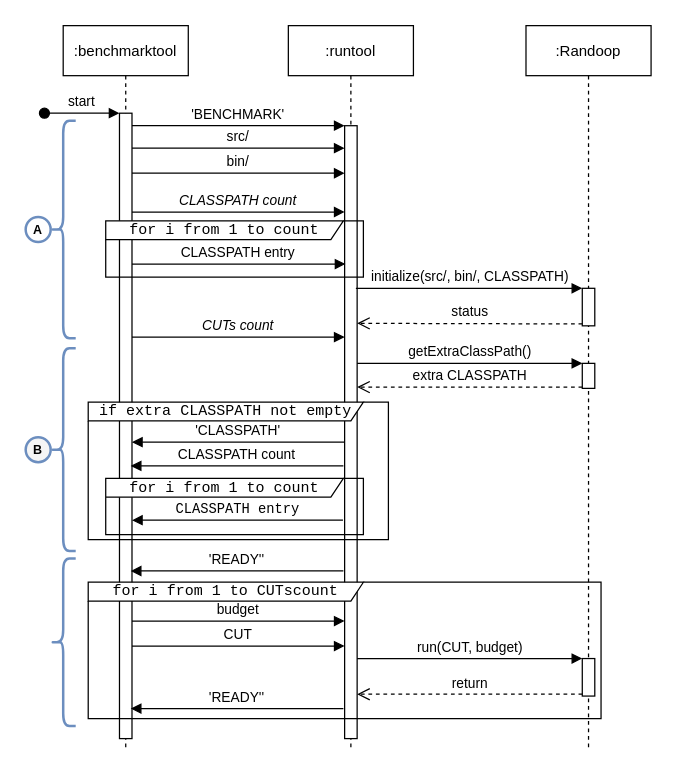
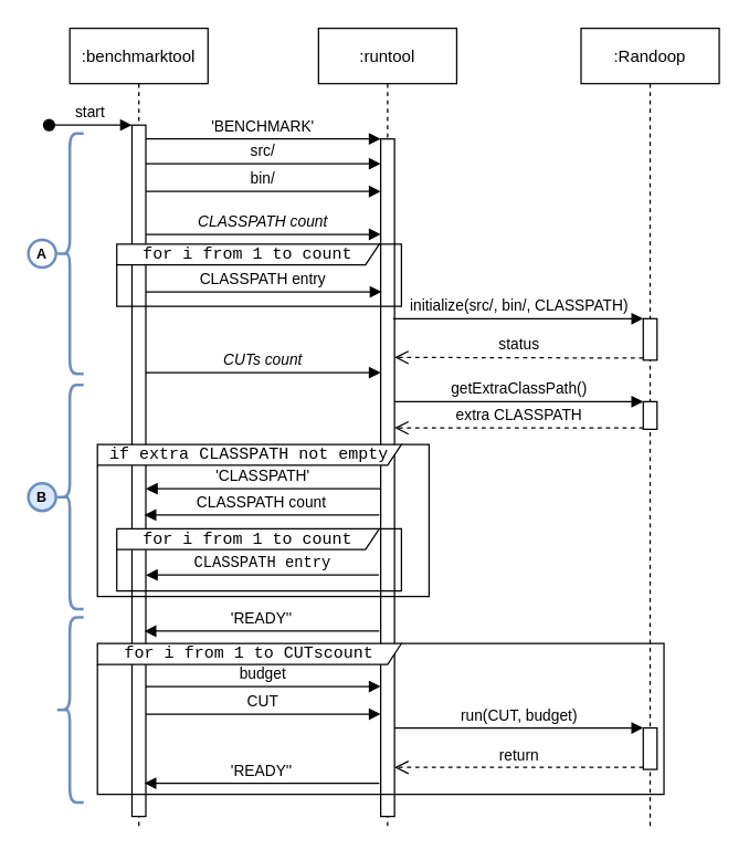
  <mxCell id="0" />
  <mxCell id="1" parent="0" />
  <mxCell id="2" value=":benchmarktool" style="shape=umlLifeline;perimeter=lifelinePerimeter;container=1;collapsible=0;recursiveResize=0;rounded=0;shadow=0;strokeWidth=1;" parent="1" vertex="1"><mxGeometry x="50" y="20" width="100" height="580" as="geometry" /></mxCell>
  <mxCell id="3" value="" style="points=[];perimeter=orthogonalPerimeter;rounded=0;shadow=0;strokeWidth=1;" parent="2" vertex="1"><mxGeometry x="45" y="70" width="10" height="500" as="geometry" /></mxCell>
  <mxCell id="4" value="start" style="verticalAlign=bottom;startArrow=oval;endArrow=block;startSize=8;shadow=0;strokeWidth=1;" parent="2" target="3" edge="1"><mxGeometry relative="1" as="geometry"><mxPoint x="-15" y="70" as="sourcePoint" /></mxGeometry></mxCell>
  <mxCell id="5" value=":runtool" style="shape=umlLifeline;perimeter=lifelinePerimeter;container=1;collapsible=0;recursiveResize=0;rounded=0;shadow=0;strokeWidth=1;" parent="1" vertex="1"><mxGeometry x="230" y="20" width="100" height="580" as="geometry" /></mxCell>
  <mxCell id="6" value="" style="points=[];perimeter=orthogonalPerimeter;rounded=0;shadow=0;strokeWidth=1;" parent="5" vertex="1"><mxGeometry x="45" y="80" width="10" height="490" as="geometry" /></mxCell>
  <mxCell id="7" value="for i from 1 to count" style="shape=umlFrame;whiteSpace=wrap;html=1;fontFamily=Courier New;width=190;height=15;" vertex="1" parent="5"><mxGeometry x="-146" y="362" width="206" height="45" as="geometry" /></mxCell>
  <mxCell id="8" value="'BENCHMARK'" style="verticalAlign=bottom;endArrow=block;entryX=0;entryY=0;shadow=0;strokeWidth=1;" parent="1" source="3" target="6" edge="1"><mxGeometry relative="1" as="geometry"><mxPoint x="205" y="100" as="sourcePoint" /></mxGeometry></mxCell>
  <mxCell id="9" value=":Randoop" style="shape=umlLifeline;perimeter=lifelinePerimeter;container=1;collapsible=0;recursiveResize=0;rounded=0;shadow=0;strokeWidth=1;" vertex="1" parent="1"><mxGeometry x="420" y="20" width="100" height="580" as="geometry" /></mxCell>
  <mxCell id="10" value="" style="html=1;points=[];perimeter=orthogonalPerimeter;fontFamily=Helvetica;" vertex="1" parent="9"><mxGeometry x="45" y="210" width="10" height="30" as="geometry" /></mxCell>
  <mxCell id="11" value="" style="html=1;points=[];perimeter=orthogonalPerimeter;fontFamily=Helvetica;" vertex="1" parent="9"><mxGeometry x="45" y="270" width="10" height="20" as="geometry" /></mxCell>
  <mxCell id="12" value="" style="html=1;points=[];perimeter=orthogonalPerimeter;fontFamily=Helvetica;" vertex="1" parent="9"><mxGeometry x="45" y="506" width="10" height="30" as="geometry" /></mxCell>
  <mxCell id="13" value="src/" style="verticalAlign=bottom;endArrow=block;shadow=0;strokeWidth=1;fontFamily=Helvetica;" edge="1" parent="1"><mxGeometry relative="1" as="geometry"><mxPoint x="105" y="118" as="sourcePoint" /><mxPoint x="275" y="118" as="targetPoint" /><Array as="points"><mxPoint x="210" y="118" /></Array></mxGeometry></mxCell>
  <mxCell id="14" value="bin/" style="verticalAlign=bottom;endArrow=block;shadow=0;strokeWidth=1;fontFamily=Helvetica;" edge="1" parent="1"><mxGeometry relative="1" as="geometry"><mxPoint x="105" y="138" as="sourcePoint" /><mxPoint x="275" y="138" as="targetPoint" /><Array as="points"><mxPoint x="215" y="138" /></Array></mxGeometry></mxCell>
  <mxCell id="15" value="CLASSPATH count" style="verticalAlign=bottom;endArrow=block;shadow=0;strokeWidth=1;fontFamily=Helvetica;fontStyle=2" edge="1" parent="1"><mxGeometry relative="1" as="geometry"><mxPoint x="105" y="169" as="sourcePoint" /><mxPoint x="275" y="169" as="targetPoint" /><Array as="points" /></mxGeometry></mxCell>
  <mxCell id="16" value="CLASSPATH entry" style="verticalAlign=bottom;endArrow=block;shadow=0;strokeWidth=1;fontFamily=Helvetica;fontStyle=0;entryX=0.067;entryY=0.332;entryDx=0;entryDy=0;entryPerimeter=0;" edge="1" parent="1"><mxGeometry relative="1" as="geometry"><mxPoint x="105" y="210.6" as="sourcePoint" /><mxPoint x="275.67" y="210.6" as="targetPoint" /><Array as="points" /></mxGeometry></mxCell>
  <mxCell id="17" value="CUTs count" style="verticalAlign=bottom;endArrow=block;shadow=0;strokeWidth=1;fontFamily=Helvetica;fontStyle=2" edge="1" parent="1"><mxGeometry relative="1" as="geometry"><mxPoint x="105" y="269" as="sourcePoint" /><mxPoint x="275" y="269" as="targetPoint" /><Array as="points" /></mxGeometry></mxCell>
  <mxCell id="18" value="'CLASSPATH'" style="verticalAlign=bottom;endArrow=block;shadow=0;strokeWidth=1;fontFamily=Helvetica;fontStyle=0;" edge="1" parent="1"><mxGeometry relative="1" as="geometry"><mxPoint x="275" y="353" as="sourcePoint" /><mxPoint x="105" y="353" as="targetPoint" /><Array as="points" /></mxGeometry></mxCell>
  <mxCell id="19" value="CLASSPATH count" style="verticalAlign=bottom;endArrow=block;shadow=0;strokeWidth=1;fontFamily=Helvetica;fontStyle=0;" edge="1" parent="1"><mxGeometry relative="1" as="geometry"><mxPoint x="274" y="372" as="sourcePoint" /><mxPoint x="104" y="372" as="targetPoint" /><Array as="points" /></mxGeometry></mxCell>
  <mxCell id="20" value="CLASSPATH entry" style="verticalAlign=bottom;endArrow=block;shadow=0;strokeWidth=1;fontFamily=Courier New;fontStyle=0;exitX=-0.133;exitY=0.659;exitDx=0;exitDy=0;exitPerimeter=0;" edge="1" parent="1"><mxGeometry relative="1" as="geometry"><mxPoint x="273.67" y="415.42" as="sourcePoint" /><mxPoint x="105" y="415.42" as="targetPoint" /><Array as="points" /></mxGeometry></mxCell>
  <mxCell id="21" value="initialize(src/, bin/, CLASSPATH)" style="html=1;verticalAlign=bottom;endArrow=block;entryX=0;entryY=0;fontFamily=Helvetica;" edge="1" target="10" parent="1"><mxGeometry relative="1" as="geometry"><mxPoint x="284" y="230" as="sourcePoint" /></mxGeometry></mxCell>
  <mxCell id="22" value="status" style="html=1;verticalAlign=bottom;endArrow=open;dashed=1;endSize=8;exitX=0;exitY=0.95;fontFamily=Helvetica;" edge="1" source="10" parent="1"><mxGeometry relative="1" as="geometry"><mxPoint x="285" y="258" as="targetPoint" /></mxGeometry></mxCell>
  <mxCell id="23" value="'READY''" style="verticalAlign=bottom;endArrow=block;shadow=0;strokeWidth=1;fontFamily=Helvetica;fontStyle=0;" edge="1" parent="1"><mxGeometry relative="1" as="geometry"><mxPoint x="274" y="456" as="sourcePoint" /><mxPoint x="104" y="456" as="targetPoint" /><Array as="points" /></mxGeometry></mxCell>
  <mxCell id="24" value="getExtraClassPath()" style="html=1;verticalAlign=bottom;endArrow=block;entryX=0;entryY=0;fontFamily=Helvetica;" edge="1" target="11" parent="1" source="6"><mxGeometry relative="1" as="geometry"><mxPoint x="395" y="290" as="sourcePoint" /></mxGeometry></mxCell>
  <mxCell id="25" value="extra CLASSPATH" style="html=1;verticalAlign=bottom;endArrow=open;dashed=1;endSize=8;exitX=0;exitY=0.95;fontFamily=Helvetica;" edge="1" source="11" parent="1" target="6"><mxGeometry relative="1" as="geometry"><mxPoint x="330" y="309" as="targetPoint" /></mxGeometry></mxCell>
  <mxCell id="26" value="for i from 1 to count" style="shape=umlFrame;whiteSpace=wrap;html=1;fontFamily=Courier New;width=190;height=15;" vertex="1" parent="1"><mxGeometry x="84" y="176" width="206" height="45" as="geometry" /></mxCell>
  <mxCell id="27" value="if extra CLASSPATH not empty" style="shape=umlFrame;whiteSpace=wrap;html=1;fontFamily=Courier New;width=220;height=15;" vertex="1" parent="1"><mxGeometry x="70" y="321" width="240" height="110" as="geometry" /></mxCell>
  <mxCell id="28" value="'READY''" style="verticalAlign=bottom;endArrow=block;shadow=0;strokeWidth=1;fontFamily=Helvetica;fontStyle=0;" edge="1" parent="1"><mxGeometry relative="1" as="geometry"><mxPoint x="274" y="566" as="sourcePoint" /><mxPoint x="104" y="566" as="targetPoint" /><Array as="points" /></mxGeometry></mxCell>
  <mxCell id="29" value="budget" style="verticalAlign=bottom;endArrow=block;shadow=0;strokeWidth=1;fontFamily=Helvetica;fontStyle=0" edge="1" parent="1"><mxGeometry relative="1" as="geometry"><mxPoint x="105" y="496" as="sourcePoint" /><mxPoint x="275" y="496" as="targetPoint" /><Array as="points" /></mxGeometry></mxCell>
  <mxCell id="30" value="CUT" style="verticalAlign=bottom;endArrow=block;shadow=0;strokeWidth=1;fontFamily=Helvetica;fontStyle=0" edge="1" parent="1"><mxGeometry relative="1" as="geometry"><mxPoint x="105" y="516" as="sourcePoint" /><mxPoint x="275" y="516" as="targetPoint" /><Array as="points" /></mxGeometry></mxCell>
  <mxCell id="31" value="run(CUT, budget)" style="html=1;verticalAlign=bottom;endArrow=block;entryX=0;entryY=0;fontFamily=Helvetica;" edge="1" target="12" parent="1"><mxGeometry relative="1" as="geometry"><mxPoint x="285" y="526" as="sourcePoint" /></mxGeometry></mxCell>
  <mxCell id="32" value="return" style="html=1;verticalAlign=bottom;endArrow=open;dashed=1;endSize=8;exitX=0;exitY=0.95;fontFamily=Helvetica;" edge="1" source="12" parent="1"><mxGeometry relative="1" as="geometry"><mxPoint x="285" y="554.5" as="targetPoint" /></mxGeometry></mxCell>
  <mxCell id="33" value="for i from 1 to CUTscount" style="shape=umlFrame;whiteSpace=wrap;html=1;fontFamily=Courier New;width=220;height=15;" vertex="1" parent="1"><mxGeometry x="70" y="465" width="410" height="109" as="geometry" /></mxCell>
  <mxCell id="34" value="&lt;span style=&quot;font-size: 10px&quot;&gt;A&lt;/span&gt;" style="ellipse;whiteSpace=wrap;html=1;aspect=fixed;strokeWidth=2;fillColor=#ffffff;fontFamily=Helvetica;strokeColor=#6c8ebf;fontSize=10;fontStyle=1;spacing=0;" vertex="1" parent="1"><mxGeometry x="20" y="173" width="20" height="20" as="geometry" /></mxCell>
- <mxCell id="35" value="&lt;span style=&quot;font-size: 10px&quot;&gt;B&lt;/span&gt;" style="ellipse;whiteSpace=wrap;html=1;aspect=fixed;strokeWidth=2;fillColor=#f5f5f5;fontFamily=Helvetica;strokeColor=#6c8ebf;fontSize=10;fontStyle=1;spacing=0;" vertex="1" parent="1"><mxGeometry x="20" y="349" width="20" height="20" as="geometry" /></mxCell>
+ <mxCell id="35" value="&lt;span style=&quot;font-size: 10px&quot;&gt;B&lt;/span&gt;" style="ellipse;whiteSpace=wrap;html=1;aspect=fixed;strokeWidth=2;fillColor=#dae8fc;fontFamily=Helvetica;strokeColor=#6c8ebf;fontSize=10;fontStyle=1;spacing=0;" vertex="1" parent="1"><mxGeometry x="20" y="349" width="20" height="20" as="geometry" /></mxCell>
  <mxCell id="36" value="" style="shape=curlyBracket;whiteSpace=wrap;html=1;rounded=1;fontFamily=Helvetica;size=0.5;fillColor=#dae8fc;strokeColor=#6c8ebf;strokeWidth=2;" vertex="1" parent="1"><mxGeometry x="40" y="96" width="20" height="174" as="geometry" /></mxCell>
  <mxCell id="37" value="" style="shape=curlyBracket;whiteSpace=wrap;html=1;rounded=1;fontFamily=Helvetica;size=0.5;fillColor=#dae8fc;strokeColor=#6c8ebf;strokeWidth=2;" vertex="1" parent="1"><mxGeometry x="40" y="278" width="20" height="162" as="geometry" /></mxCell>
  <mxCell id="38" value="" style="shape=curlyBracket;whiteSpace=wrap;html=1;rounded=1;fontFamily=Helvetica;size=0.5;fillColor=#dae8fc;strokeColor=#6c8ebf;strokeWidth=2;" vertex="1" parent="1"><mxGeometry x="40" y="446" width="20" height="134" as="geometry" /></mxCell>
